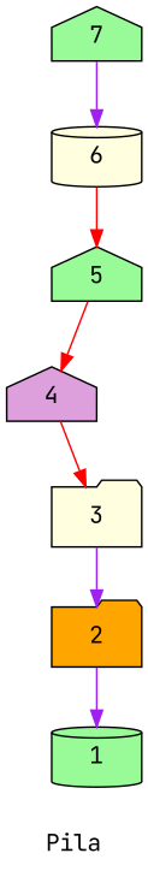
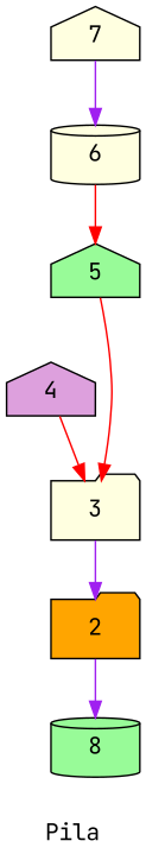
  digraph {
    fontname="JetBrains Mono"
    label=Pila
    node [fillcolor=palegreen fontname="JetBrains Mono" shape=house style=filled]
    edge [color=purple fontname="JetBrains Mono"]
-   n1 [label=7]
+   n1 [fillcolor=lightyellow label=7]
    n2 [fillcolor=lightyellow label=6 shape=cylinder]
    n3 [label=5]
    n4 [fillcolor=plum label=4]
    n5 [fillcolor=lightyellow label=3 shape=folder]
    n6 [fillcolor=orange label=2 shape=folder]
-   n7 [label=1 shape=cylinder]
+   n7 [label=8 shape=cylinder]
    n1 -> n2
    n2 -> n3 [color=red]
-   n3 -> n4 [color=red]
+   n3 -> n5 [color=red]
    n4 -> n5 [color=red]
    n5 -> n6
    n6 -> n7
  }
